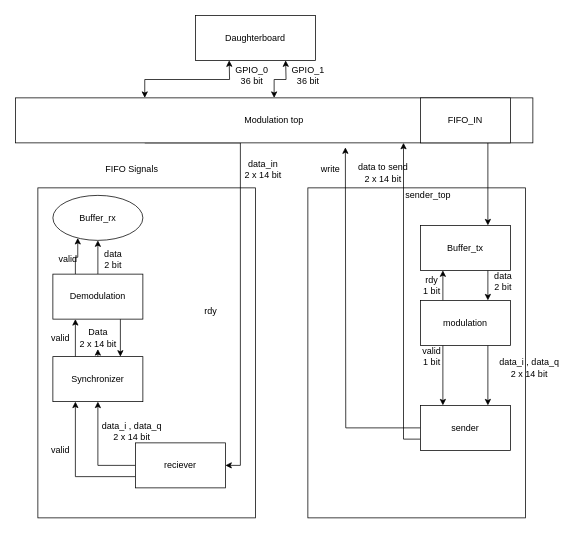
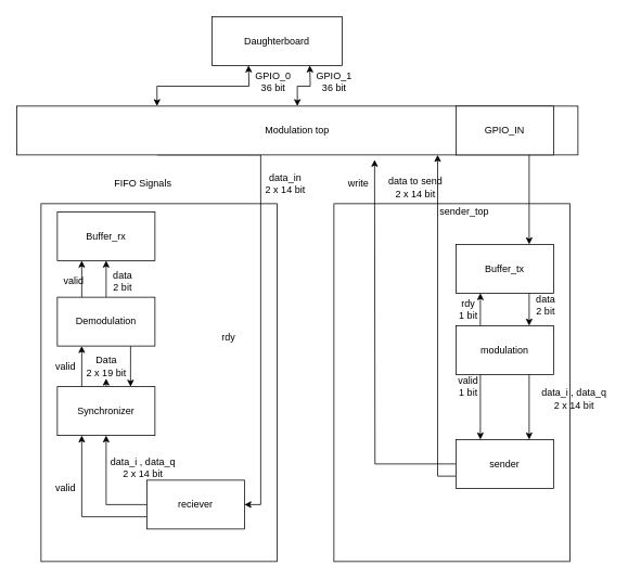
  <mxCell id="0" />
  <mxCell id="1" parent="0" />
  <mxCell id="2" value="" style="whiteSpace=wrap;html=1;" parent="1" vertex="1"><mxGeometry x="50" y="250" width="290" height="440" as="geometry" /></mxCell>
  <mxCell id="3" style="edgeStyle=orthogonalEdgeStyle;rounded=0;orthogonalLoop=1;jettySize=auto;html=1;exitX=0.25;exitY=0;exitDx=0;exitDy=0;startArrow=classic;startFill=1;" parent="1" source="6" edge="1"><mxGeometry relative="1" as="geometry"><mxPoint x="305.059" y="80" as="targetPoint" /></mxGeometry></mxCell>
  <mxCell id="4" style="edgeStyle=orthogonalEdgeStyle;rounded=0;orthogonalLoop=1;jettySize=auto;html=1;exitX=0.5;exitY=0;exitDx=0;exitDy=0;startArrow=classic;startFill=1;" parent="1" source="6" edge="1"><mxGeometry relative="1" as="geometry"><mxPoint x="380.353" y="80" as="targetPoint" /></mxGeometry></mxCell>
  <mxCell id="5" style="edgeStyle=orthogonalEdgeStyle;rounded=0;orthogonalLoop=1;jettySize=auto;html=1;exitX=0.25;exitY=1;exitDx=0;exitDy=0;entryX=1;entryY=0.5;entryDx=0;entryDy=0;startArrow=none;startFill=0;" parent="1" source="6" target="31" edge="1"><mxGeometry relative="1" as="geometry"><Array as="points"><mxPoint x="320" y="190" /><mxPoint x="320" y="620" /></Array></mxGeometry></mxCell>
  <mxCell id="6" value="Modulation top" style="whiteSpace=wrap;html=1;" parent="1" vertex="1"><mxGeometry x="20" y="130" width="690" height="60" as="geometry" /></mxCell>
  <mxCell id="7" value="GPIO_0&lt;br&gt;36 bit" style="text;html=1;align=center;verticalAlign=middle;resizable=0;points=[];autosize=1;" parent="1" vertex="1"><mxGeometry x="305" y="85" width="60" height="30" as="geometry" /></mxCell>
  <mxCell id="8" value="GPIO_1&lt;br&gt;36 bit" style="text;html=1;align=center;verticalAlign=middle;resizable=0;points=[];autosize=1;" parent="1" vertex="1"><mxGeometry x="380" y="85" width="60" height="30" as="geometry" /></mxCell>
  <mxCell id="9" value="" style="whiteSpace=wrap;html=1;" parent="1" vertex="1"><mxGeometry x="410" y="250" width="290" height="440" as="geometry" /></mxCell>
  <mxCell id="10" style="edgeStyle=orthogonalEdgeStyle;rounded=0;orthogonalLoop=1;jettySize=auto;html=1;exitX=0.75;exitY=1;exitDx=0;exitDy=0;entryX=0.75;entryY=0;entryDx=0;entryDy=0;startArrow=none;startFill=0;" parent="1" source="11" target="14" edge="1"><mxGeometry relative="1" as="geometry" /></mxCell>
- <mxCell id="11" value="FIFO_IN" style="whiteSpace=wrap;html=1;" parent="1" vertex="1"><mxGeometry x="560" y="130" width="120" height="60" as="geometry" /></mxCell>
+ <mxCell id="11" value="GPIO_IN" style="whiteSpace=wrap;html=1;" parent="1" vertex="1"><mxGeometry x="560" y="130" width="120" height="60" as="geometry" /></mxCell>
  <mxCell id="12" value="Daughterboard" style="whiteSpace=wrap;html=1;" parent="1" vertex="1"><mxGeometry x="260" y="20" width="160" height="60" as="geometry" /></mxCell>
  <mxCell id="13" style="edgeStyle=orthogonalEdgeStyle;rounded=0;orthogonalLoop=1;jettySize=auto;html=1;exitX=0.75;exitY=1;exitDx=0;exitDy=0;entryX=0.75;entryY=0;entryDx=0;entryDy=0;startArrow=none;startFill=0;" parent="1" source="14" target="18" edge="1"><mxGeometry relative="1" as="geometry" /></mxCell>
  <mxCell id="14" value="Buffer_tx" style="whiteSpace=wrap;html=1;" parent="1" vertex="1"><mxGeometry x="560" y="300" width="120" height="60" as="geometry" /></mxCell>
  <mxCell id="15" style="edgeStyle=orthogonalEdgeStyle;rounded=0;orthogonalLoop=1;jettySize=auto;html=1;exitX=0.25;exitY=0;exitDx=0;exitDy=0;entryX=0.25;entryY=1;entryDx=0;entryDy=0;startArrow=none;startFill=0;" parent="1" source="18" target="14" edge="1"><mxGeometry relative="1" as="geometry" /></mxCell>
  <mxCell id="16" style="edgeStyle=orthogonalEdgeStyle;rounded=0;orthogonalLoop=1;jettySize=auto;html=1;exitX=0.25;exitY=1;exitDx=0;exitDy=0;entryX=0.25;entryY=0;entryDx=0;entryDy=0;startArrow=none;startFill=0;" parent="1" source="18" target="23" edge="1"><mxGeometry relative="1" as="geometry" /></mxCell>
  <mxCell id="17" style="edgeStyle=orthogonalEdgeStyle;rounded=0;orthogonalLoop=1;jettySize=auto;html=1;exitX=0.75;exitY=1;exitDx=0;exitDy=0;entryX=0.75;entryY=0;entryDx=0;entryDy=0;startArrow=none;startFill=0;" parent="1" source="18" target="23" edge="1"><mxGeometry relative="1" as="geometry" /></mxCell>
  <mxCell id="18" value="modulation" style="whiteSpace=wrap;html=1;" parent="1" vertex="1"><mxGeometry x="560" y="400" width="120" height="60" as="geometry" /></mxCell>
  <mxCell id="19" value="data&lt;br&gt;2 bit" style="text;html=1;align=center;verticalAlign=middle;resizable=0;points=[];autosize=1;" parent="1" vertex="1"><mxGeometry x="650" y="360" width="40" height="30" as="geometry" /></mxCell>
  <mxCell id="20" value="rdy&lt;br&gt;1 bit" style="text;html=1;align=center;verticalAlign=middle;resizable=0;points=[];autosize=1;" parent="1" vertex="1"><mxGeometry x="555" y="365" width="40" height="30" as="geometry" /></mxCell>
  <mxCell id="21" style="edgeStyle=orthogonalEdgeStyle;rounded=0;orthogonalLoop=1;jettySize=auto;html=1;exitX=0;exitY=0.5;exitDx=0;exitDy=0;startArrow=none;startFill=0;" parent="1" source="23" edge="1"><mxGeometry relative="1" as="geometry"><mxPoint x="460" y="196" as="targetPoint" /></mxGeometry></mxCell>
  <mxCell id="22" style="edgeStyle=orthogonalEdgeStyle;rounded=0;orthogonalLoop=1;jettySize=auto;html=1;exitX=0;exitY=0.75;exitDx=0;exitDy=0;entryX=0.75;entryY=1;entryDx=0;entryDy=0;startArrow=none;startFill=0;" parent="1" source="23" target="6" edge="1"><mxGeometry relative="1" as="geometry" /></mxCell>
  <mxCell id="23" value="sender" style="whiteSpace=wrap;html=1;" parent="1" vertex="1"><mxGeometry x="560" y="540" width="120" height="60" as="geometry" /></mxCell>
  <mxCell id="24" value="data_i , data_q&lt;br&gt;2 x 14 bit" style="text;html=1;align=center;verticalAlign=middle;resizable=0;points=[];autosize=1;" parent="1" vertex="1"><mxGeometry x="660" y="475" width="90" height="30" as="geometry" /></mxCell>
  <mxCell id="25" value="valid&lt;br&gt;1 bit" style="text;html=1;align=center;verticalAlign=middle;resizable=0;points=[];autosize=1;" parent="1" vertex="1"><mxGeometry x="555" y="460" width="40" height="30" as="geometry" /></mxCell>
  <mxCell id="26" value="data to send&lt;br&gt;2 x 14 bit" style="text;html=1;align=center;verticalAlign=middle;resizable=0;points=[];autosize=1;" parent="1" vertex="1"><mxGeometry x="470" y="215" width="80" height="30" as="geometry" /></mxCell>
  <mxCell id="27" value="write" style="text;html=1;align=center;verticalAlign=middle;resizable=0;points=[];autosize=1;" parent="1" vertex="1"><mxGeometry x="420" y="215" width="40" height="20" as="geometry" /></mxCell>
  <mxCell id="28" value="sender_top" style="text;html=1;align=center;verticalAlign=middle;resizable=0;points=[];autosize=1;" parent="1" vertex="1"><mxGeometry x="530" y="250" width="80" height="20" as="geometry" /></mxCell>
  <mxCell id="29" style="edgeStyle=orthogonalEdgeStyle;rounded=0;orthogonalLoop=1;jettySize=auto;html=1;exitX=0;exitY=0.5;exitDx=0;exitDy=0;entryX=0.5;entryY=1;entryDx=0;entryDy=0;startArrow=none;startFill=0;" parent="1" source="31" target="34" edge="1"><mxGeometry relative="1" as="geometry" /></mxCell>
  <mxCell id="30" style="edgeStyle=orthogonalEdgeStyle;rounded=0;orthogonalLoop=1;jettySize=auto;html=1;exitX=0;exitY=0.75;exitDx=0;exitDy=0;entryX=0.25;entryY=1;entryDx=0;entryDy=0;" edge="1" parent="1" source="31" target="34"><mxGeometry relative="1" as="geometry" /></mxCell>
  <mxCell id="31" value="reciever" style="whiteSpace=wrap;html=1;" parent="1" vertex="1"><mxGeometry x="180" y="590" width="120" height="60" as="geometry" /></mxCell>
  <mxCell id="32" value="data_in&lt;br&gt;2 x 14 bit" style="text;html=1;align=center;verticalAlign=middle;resizable=0;points=[];autosize=1;" parent="1" vertex="1"><mxGeometry x="320" y="210" width="60" height="30" as="geometry" /></mxCell>
  <mxCell id="33" style="edgeStyle=orthogonalEdgeStyle;rounded=0;orthogonalLoop=1;jettySize=auto;html=1;exitX=0.25;exitY=0;exitDx=0;exitDy=0;entryX=0.25;entryY=1;entryDx=0;entryDy=0;" edge="1" parent="1" source="34" target="39"><mxGeometry relative="1" as="geometry" /></mxCell>
  <mxCell id="34" value="Synchronizer" style="whiteSpace=wrap;html=1;" parent="1" vertex="1"><mxGeometry x="70" y="475" width="120" height="60" as="geometry" /></mxCell>
  <mxCell id="35" value="data_i , data_q&lt;br&gt;2 x 14 bit" style="text;html=1;align=center;verticalAlign=middle;resizable=0;points=[];autosize=1;" parent="1" vertex="1"><mxGeometry x="130" y="560" width="90" height="30" as="geometry" /></mxCell>
  <mxCell id="36" style="edgeStyle=orthogonalEdgeStyle;rounded=0;orthogonalLoop=1;jettySize=auto;html=1;exitX=0.5;exitY=0;exitDx=0;exitDy=0;entryX=0.5;entryY=1;entryDx=0;entryDy=0;startArrow=none;startFill=0;" parent="1" source="39" target="40" edge="1"><mxGeometry relative="1" as="geometry" /></mxCell>
  <mxCell id="37" style="edgeStyle=orthogonalEdgeStyle;rounded=0;orthogonalLoop=1;jettySize=auto;html=1;exitX=0.25;exitY=0;exitDx=0;exitDy=0;entryX=0.25;entryY=1;entryDx=0;entryDy=0;" edge="1" parent="1" source="39" target="40"><mxGeometry relative="1" as="geometry" /></mxCell>
  <mxCell id="38" style="edgeStyle=orthogonalEdgeStyle;rounded=0;orthogonalLoop=1;jettySize=auto;html=1;exitX=0.75;exitY=1;exitDx=0;exitDy=0;entryX=0.75;entryY=0;entryDx=0;entryDy=0;" edge="1" parent="1" source="39" target="34"><mxGeometry relative="1" as="geometry" /></mxCell>
  <mxCell id="39" value="Demodulation" style="whiteSpace=wrap;html=1;" parent="1" vertex="1"><mxGeometry x="70" y="365" width="120" height="60" as="geometry" /></mxCell>
- <mxCell id="40" value="Buffer_rx" style="ellipse;whiteSpace=wrap;html=1;" parent="1" vertex="1"><mxGeometry x="70" y="260" width="120" height="60" as="geometry" /></mxCell>
+ <mxCell id="40" value="Buffer_rx" style="whiteSpace=wrap;html=1;" parent="1" vertex="1"><mxGeometry x="70" y="260" width="120" height="60" as="geometry" /></mxCell>
  <mxCell id="41" value="data&lt;br&gt;2 bit" style="text;html=1;align=center;verticalAlign=middle;resizable=0;points=[];autosize=1;" parent="1" vertex="1"><mxGeometry x="130" y="330" width="40" height="30" as="geometry" /></mxCell>
  <mxCell id="42" value="FIFO Signals" style="text;html=1;align=center;verticalAlign=middle;resizable=0;points=[];autosize=1;" parent="1" vertex="1"><mxGeometry x="130" y="215" width="90" height="20" as="geometry" /></mxCell>
  <mxCell id="43" value="valid" style="text;html=1;align=center;verticalAlign=middle;resizable=0;points=[];autosize=1;" vertex="1" parent="1"><mxGeometry x="70" y="335" width="40" height="20" as="geometry" /></mxCell>
  <mxCell id="44" value="rdy" style="text;html=1;align=center;verticalAlign=middle;resizable=0;points=[];autosize=1;" vertex="1" parent="1"><mxGeometry x="265" y="405" width="30" height="20" as="geometry" /></mxCell>
- <mxCell id="45" value="Data&lt;br&gt;2 x 14 bit" style="text;html=1;align=center;verticalAlign=middle;resizable=0;points=[];autosize=1;" parent="1" vertex="1"><mxGeometry x="100" y="435" width="60" height="30" as="geometry" /></mxCell>
+ <mxCell id="45" value="Data&lt;br&gt;2 x 19 bit" style="text;html=1;align=center;verticalAlign=middle;resizable=0;points=[];autosize=1;" parent="1" vertex="1"><mxGeometry x="100" y="435" width="60" height="30" as="geometry" /></mxCell>
  <mxCell id="46" style="edgeStyle=orthogonalEdgeStyle;rounded=0;orthogonalLoop=1;jettySize=auto;html=1;exitX=0.5;exitY=0;exitDx=0;exitDy=0;entryX=0.5;entryY=1;entryDx=0;entryDy=0;startArrow=none;startFill=0;" edge="1" parent="1" source="34" target="45"><mxGeometry relative="1" as="geometry"><mxPoint x="130" y="475" as="sourcePoint" /><mxPoint x="130" y="425" as="targetPoint" /></mxGeometry></mxCell>
  <mxCell id="47" value="valid" style="text;html=1;align=center;verticalAlign=middle;resizable=0;points=[];autosize=1;" vertex="1" parent="1"><mxGeometry x="60" y="440" width="40" height="20" as="geometry" /></mxCell>
  <mxCell id="48" value="valid" style="text;html=1;align=center;verticalAlign=middle;resizable=0;points=[];autosize=1;" vertex="1" parent="1"><mxGeometry x="60" y="590" width="40" height="20" as="geometry" /></mxCell>
